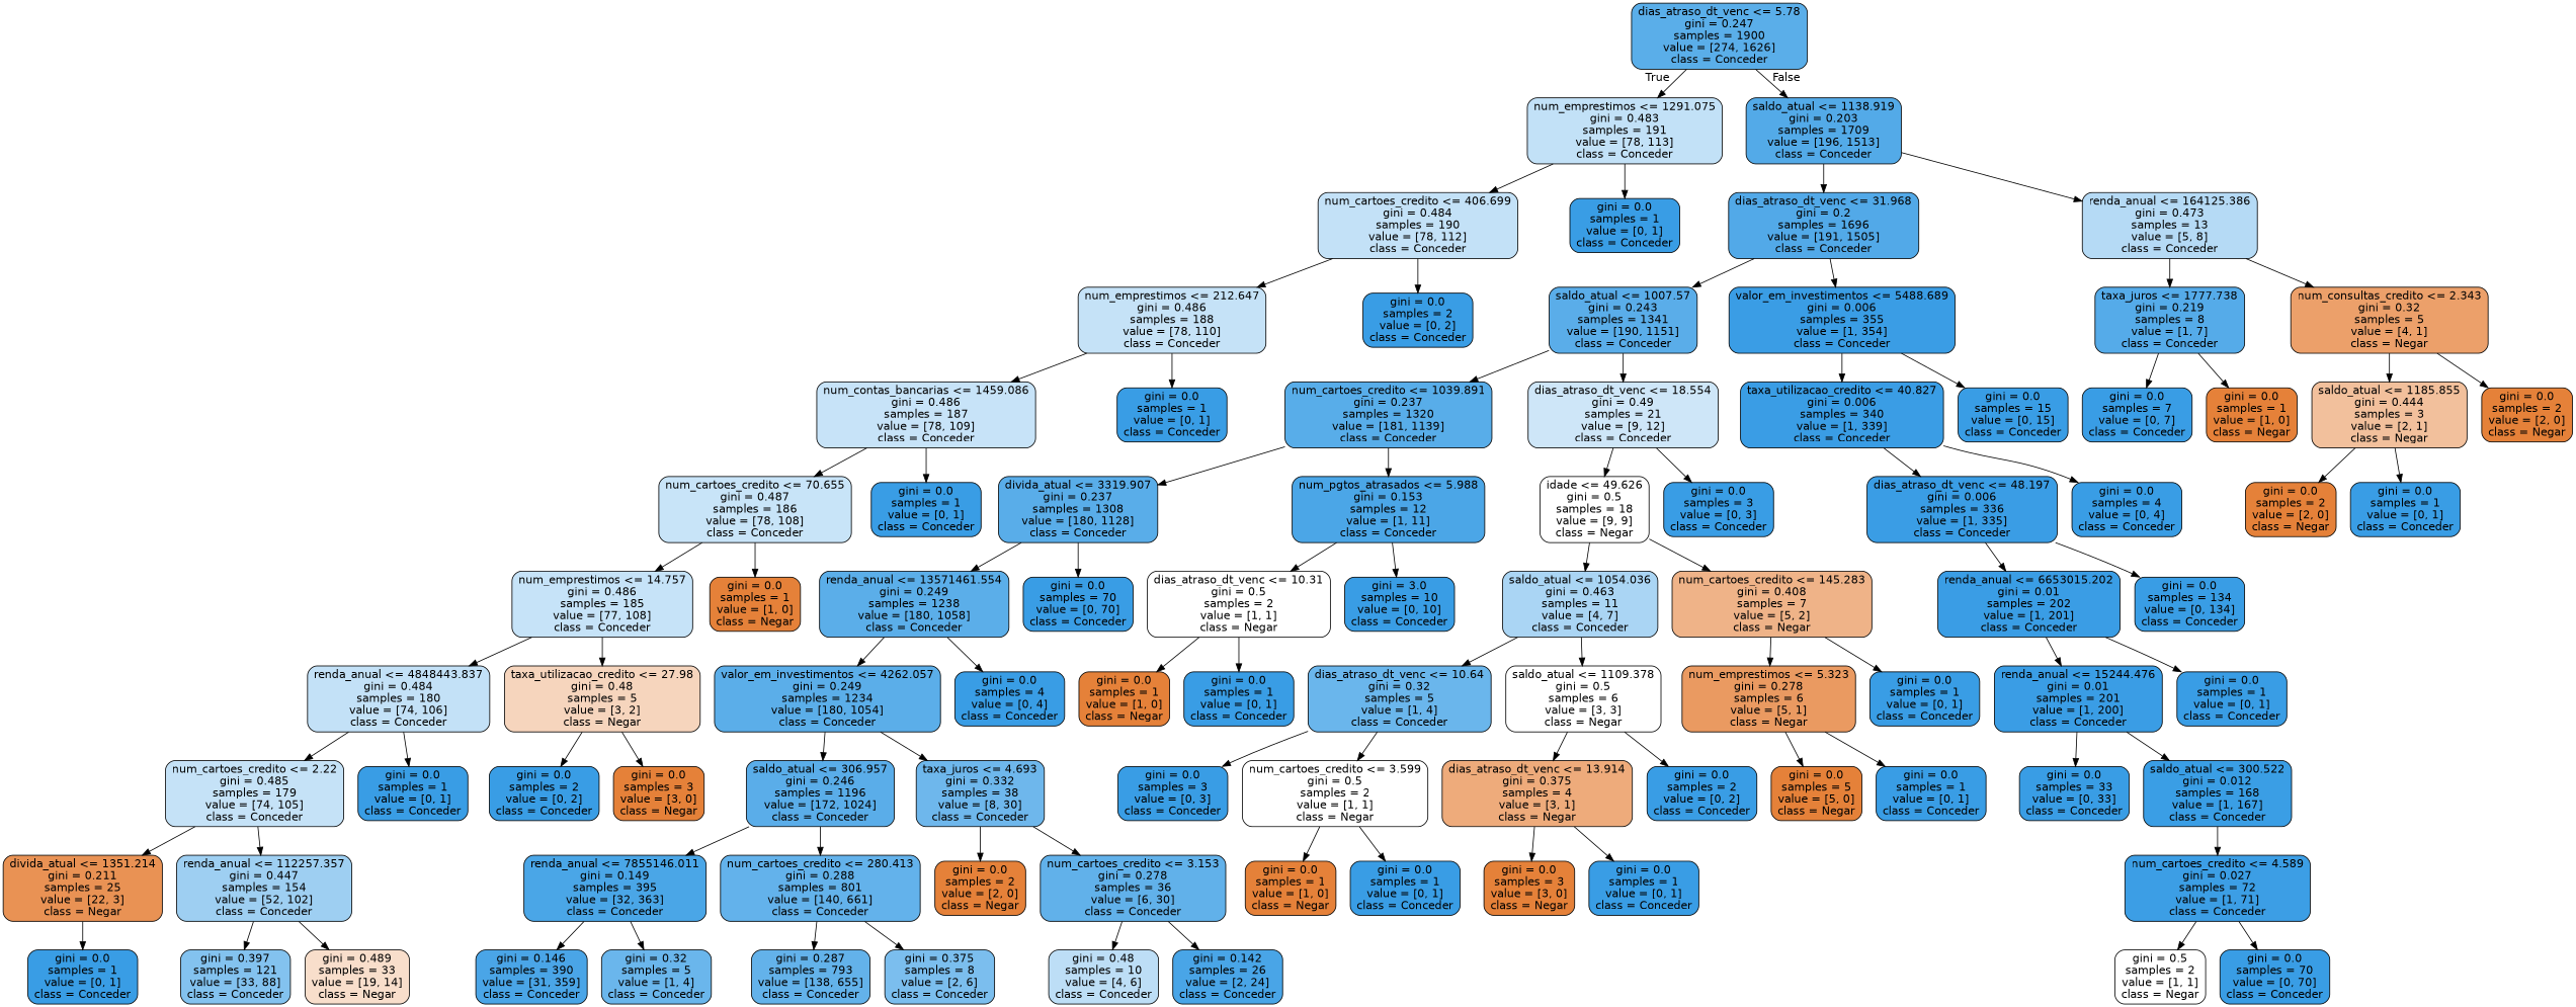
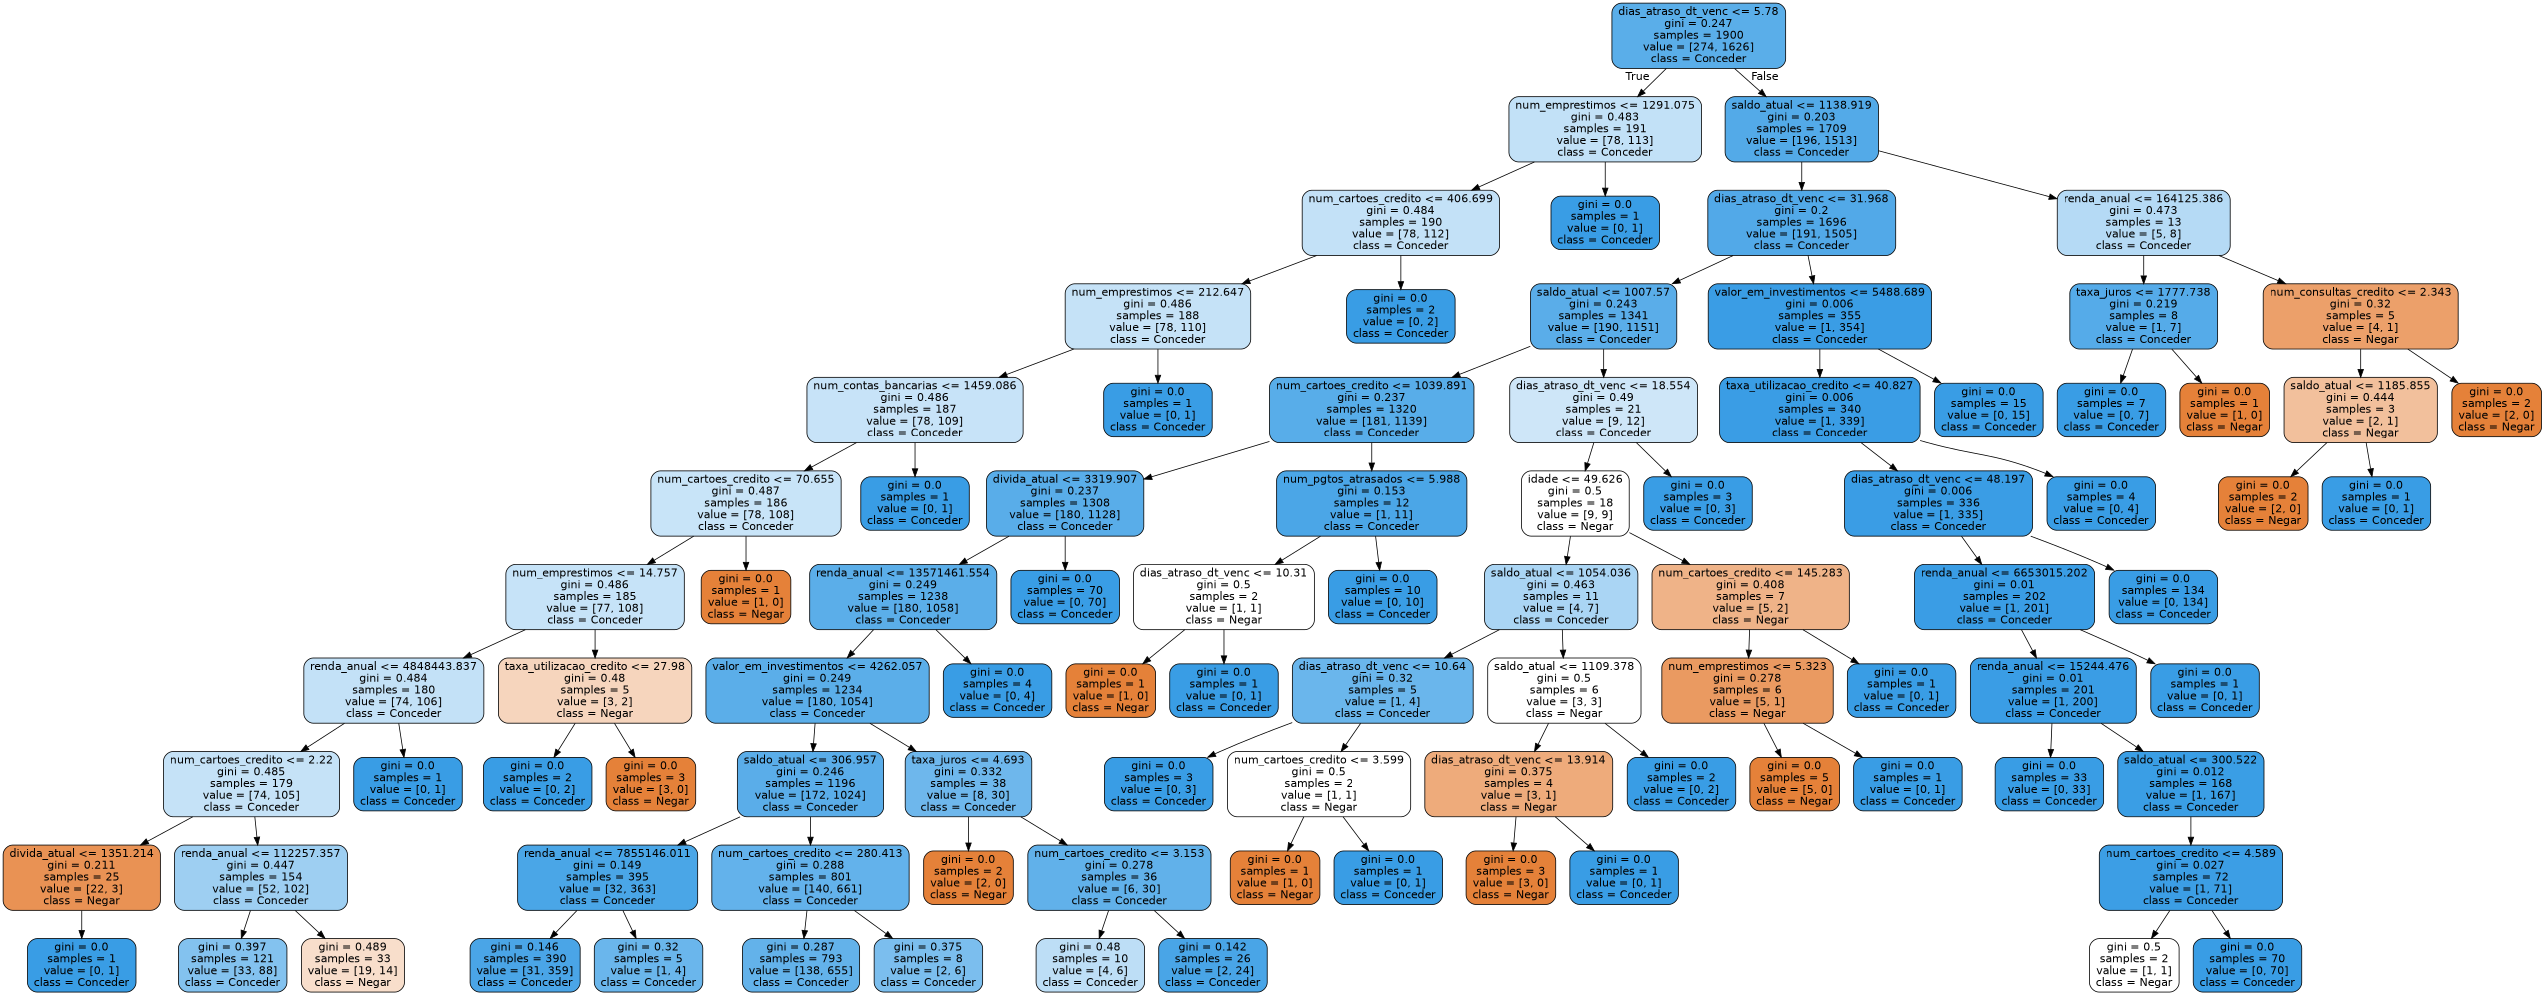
  digraph {
    node [color=black fillcolor="#399de5" fontname=helvetica shape=box style="filled, rounded"]
    edge [fontname=helvetica]
    n1 [fillcolor="#5aaee9" label="dias_atraso_dt_venc <= 5.78\ngini = 0.247\nsamples = 1900\nvalue = [274, 1626]\nclass = Conceder"]
    n2 [fillcolor="#c2e1f7" label="num_emprestimos <= 1291.075\ngini = 0.483\nsamples = 191\nvalue = [78, 113]\nclass = Conceder"]
    n3 [fillcolor="#53aae8" label="saldo_atual <= 1138.919\ngini = 0.203\nsamples = 1709\nvalue = [196, 1513]\nclass = Conceder"]
    n4 [fillcolor="#c3e1f7" label="num_cartoes_credito <= 406.699\ngini = 0.484\nsamples = 190\nvalue = [78, 112]\nclass = Conceder"]
    n5 [label="gini = 0.0\nsamples = 1\nvalue = [0, 1]\nclass = Conceder"]
    n6 [fillcolor="#52a9e8" label="dias_atraso_dt_venc <= 31.968\ngini = 0.2\nsamples = 1696\nvalue = [191, 1505]\nclass = Conceder"]
    n7 [fillcolor="#b5daf5" label="renda_anual <= 164125.386\ngini = 0.473\nsamples = 13\nvalue = [5, 8]\nclass = Conceder"]
    n8 [fillcolor="#c5e2f7" label="num_emprestimos <= 212.647\ngini = 0.486\nsamples = 188\nvalue = [78, 110]\nclass = Conceder"]
    n9 [label="gini = 0.0\nsamples = 2\nvalue = [0, 2]\nclass = Conceder"]
    n10 [fillcolor="#c7e3f8" label="num_contas_bancarias <= 1459.086\ngini = 0.486\nsamples = 187\nvalue = [78, 109]\nclass = Conceder"]
    n11 [label="gini = 0.0\nsamples = 1\nvalue = [0, 1]\nclass = Conceder"]
    n12 [fillcolor="#c8e4f8" label="num_cartoes_credito <= 70.655\ngini = 0.487\nsamples = 186\nvalue = [78, 108]\nclass = Conceder"]
    n13 [label="gini = 0.0\nsamples = 1\nvalue = [0, 1]\nclass = Conceder"]
    n14 [fillcolor="#c6e3f8" label="num_emprestimos <= 14.757\ngini = 0.486\nsamples = 185\nvalue = [77, 108]\nclass = Conceder"]
    n15 [fillcolor="#e58139" label="gini = 0.0\nsamples = 1\nvalue = [1, 0]\nclass = Negar"]
    n16 [fillcolor="#c3e1f7" label="renda_anual <= 4848443.837\ngini = 0.484\nsamples = 180\nvalue = [74, 106]\nclass = Conceder"]
    n17 [fillcolor="#f6d5bd" label="taxa_utilizacao_credito <= 27.98\ngini = 0.48\nsamples = 5\nvalue = [3, 2]\nclass = Negar"]
    n18 [fillcolor="#c5e2f7" label="num_cartoes_credito <= 2.22\ngini = 0.485\nsamples = 179\nvalue = [74, 105]\nclass = Conceder"]
    n19 [label="gini = 0.0\nsamples = 1\nvalue = [0, 1]\nclass = Conceder"]
    n20 [label="gini = 0.0\nsamples = 2\nvalue = [0, 2]\nclass = Conceder"]
    n21 [fillcolor="#e58139" label="gini = 0.0\nsamples = 3\nvalue = [3, 0]\nclass = Negar"]
    n22 [fillcolor="#e99254" label="divida_atual <= 1351.214\ngini = 0.211\nsamples = 25\nvalue = [22, 3]\nclass = Negar"]
    n23 [fillcolor="#9ecff2" label="renda_anual <= 112257.357\ngini = 0.447\nsamples = 154\nvalue = [52, 102]\nclass = Conceder"]
    n24 [label="gini = 0.0\nsamples = 1\nvalue = [0, 1]\nclass = Conceder"]
    n25 [fillcolor="#83c2ef" label="gini = 0.397\nsamples = 121\nvalue = [33, 88]\nclass = Conceder"]
    n26 [fillcolor="#f8decb" label="gini = 0.489\nsamples = 33\nvalue = [19, 14]\nclass = Negar"]
    n27 [fillcolor="#5aade9" label="saldo_atual <= 1007.57\ngini = 0.243\nsamples = 1341\nvalue = [190, 1151]\nclass = Conceder"]
    n28 [fillcolor="#3a9de5" label="valor_em_investimentos <= 5488.689\ngini = 0.006\nsamples = 355\nvalue = [1, 354]\nclass = Conceder"]
    n29 [fillcolor="#55abe9" label="taxa_juros <= 1777.738\ngini = 0.219\nsamples = 8\nvalue = [1, 7]\nclass = Conceder"]
    n30 [fillcolor="#eca06a" label="num_consultas_credito <= 2.343\ngini = 0.32\nsamples = 5\nvalue = [4, 1]\nclass = Negar"]
    n31 [fillcolor="#58ade9" label="num_cartoes_credito <= 1039.891\ngini = 0.237\nsamples = 1320\nvalue = [181, 1139]\nclass = Conceder"]
    n32 [fillcolor="#cee6f8" label="dias_atraso_dt_venc <= 18.554\ngini = 0.49\nsamples = 21\nvalue = [9, 12]\nclass = Conceder"]
    n33 [fillcolor="#3a9de5" label="taxa_utilizacao_credito <= 40.827\ngini = 0.006\nsamples = 340\nvalue = [1, 339]\nclass = Conceder"]
    n34 [label="gini = 0.0\nsamples = 15\nvalue = [0, 15]\nclass = Conceder"]
    n35 [fillcolor="#59ade9" label="divida_atual <= 3319.907\ngini = 0.237\nsamples = 1308\nvalue = [180, 1128]\nclass = Conceder"]
    n36 [fillcolor="#4ba6e7" label="num_pgtos_atrasados <= 5.988\ngini = 0.153\nsamples = 12\nvalue = [1, 11]\nclass = Conceder"]
    n37 [fillcolor="#ffffff" label="idade <= 49.626\ngini = 0.5\nsamples = 18\nvalue = [9, 9]\nclass = Negar"]
    n38 [label="gini = 0.0\nsamples = 3\nvalue = [0, 3]\nclass = Conceder"]
    n39 [fillcolor="#5baee9" label="renda_anual <= 13571461.554\ngini = 0.249\nsamples = 1238\nvalue = [180, 1058]\nclass = Conceder"]
    n40 [label="gini = 0.0\nsamples = 70\nvalue = [0, 70]\nclass = Conceder"]
    n41 [fillcolor="#ffffff" label="dias_atraso_dt_venc <= 10.31\ngini = 0.5\nsamples = 2\nvalue = [1, 1]\nclass = Negar"]
-   n42 [label="gini = 3.0\nsamples = 10\nvalue = [0, 10]\nclass = Conceder"]
+   n42 [label="gini = 0.0\nsamples = 10\nvalue = [0, 10]\nclass = Conceder"]
    n43 [fillcolor="#5baee9" label="valor_em_investimentos <= 4262.057\ngini = 0.249\nsamples = 1234\nvalue = [180, 1054]\nclass = Conceder"]
    n44 [label="gini = 0.0\nsamples = 4\nvalue = [0, 4]\nclass = Conceder"]
    n45 [fillcolor="#5aade9" label="saldo_atual <= 306.957\ngini = 0.246\nsamples = 1196\nvalue = [172, 1024]\nclass = Conceder"]
    n46 [fillcolor="#6eb7ec" label="taxa_juros <= 4.693\ngini = 0.332\nsamples = 38\nvalue = [8, 30]\nclass = Conceder"]
    n47 [fillcolor="#4aa6e7" label="renda_anual <= 7855146.011\ngini = 0.149\nsamples = 395\nvalue = [32, 363]\nclass = Conceder"]
    n48 [fillcolor="#63b2eb" label="num_cartoes_credito <= 280.413\ngini = 0.288\nsamples = 801\nvalue = [140, 661]\nclass = Conceder"]
    n49 [fillcolor="#e58139" label="gini = 0.0\nsamples = 2\nvalue = [2, 0]\nclass = Negar"]
    n50 [fillcolor="#61b1ea" label="num_cartoes_credito <= 3.153\ngini = 0.278\nsamples = 36\nvalue = [6, 30]\nclass = Conceder"]
    n51 [fillcolor="#4aa5e7" label="gini = 0.146\nsamples = 390\nvalue = [31, 359]\nclass = Conceder"]
    n52 [fillcolor="#6ab6ec" label="gini = 0.32\nsamples = 5\nvalue = [1, 4]\nclass = Conceder"]
    n53 [fillcolor="#63b2ea" label="gini = 0.287\nsamples = 793\nvalue = [138, 655]\nclass = Conceder"]
    n54 [fillcolor="#7bbeee" label="gini = 0.375\nsamples = 8\nvalue = [2, 6]\nclass = Conceder"]
    n55 [fillcolor="#bddef6" label="gini = 0.48\nsamples = 10\nvalue = [4, 6]\nclass = Conceder"]
    n56 [fillcolor="#49a5e7" label="gini = 0.142\nsamples = 26\nvalue = [2, 24]\nclass = Conceder"]
    n57 [fillcolor="#e58139" label="gini = 0.0\nsamples = 1\nvalue = [1, 0]\nclass = Negar"]
    n58 [label="gini = 0.0\nsamples = 1\nvalue = [0, 1]\nclass = Conceder"]
    n59 [fillcolor="#aad5f4" label="saldo_atual <= 1054.036\ngini = 0.463\nsamples = 11\nvalue = [4, 7]\nclass = Conceder"]
    n60 [fillcolor="#efb388" label="num_cartoes_credito <= 145.283\ngini = 0.408\nsamples = 7\nvalue = [5, 2]\nclass = Negar"]
    n61 [fillcolor="#6ab6ec" label="dias_atraso_dt_venc <= 10.64\ngini = 0.32\nsamples = 5\nvalue = [1, 4]\nclass = Conceder"]
    n62 [fillcolor="#ffffff" label="saldo_atual <= 1109.378\ngini = 0.5\nsamples = 6\nvalue = [3, 3]\nclass = Negar"]
    n63 [fillcolor="#ea9a61" label="num_emprestimos <= 5.323\ngini = 0.278\nsamples = 6\nvalue = [5, 1]\nclass = Negar"]
    n64 [label="gini = 0.0\nsamples = 1\nvalue = [0, 1]\nclass = Conceder"]
    n65 [label="gini = 0.0\nsamples = 3\nvalue = [0, 3]\nclass = Conceder"]
    n66 [fillcolor="#ffffff" label="num_cartoes_credito <= 3.599\ngini = 0.5\nsamples = 2\nvalue = [1, 1]\nclass = Negar"]
    n67 [fillcolor="#eeab7b" label="dias_atraso_dt_venc <= 13.914\ngini = 0.375\nsamples = 4\nvalue = [3, 1]\nclass = Negar"]
    n68 [label="gini = 0.0\nsamples = 2\nvalue = [0, 2]\nclass = Conceder"]
    n69 [fillcolor="#e58139" label="gini = 0.0\nsamples = 1\nvalue = [1, 0]\nclass = Negar"]
    n70 [label="gini = 0.0\nsamples = 1\nvalue = [0, 1]\nclass = Conceder"]
    n71 [fillcolor="#e58139" label="gini = 0.0\nsamples = 3\nvalue = [3, 0]\nclass = Negar"]
    n72 [label="gini = 0.0\nsamples = 1\nvalue = [0, 1]\nclass = Conceder"]
    n73 [fillcolor="#e58139" label="gini = 0.0\nsamples = 5\nvalue = [5, 0]\nclass = Negar"]
    n74 [label="gini = 0.0\nsamples = 1\nvalue = [0, 1]\nclass = Conceder"]
    n75 [fillcolor="#3a9de5" label="dias_atraso_dt_venc <= 48.197\ngini = 0.006\nsamples = 336\nvalue = [1, 335]\nclass = Conceder"]
    n76 [label="gini = 0.0\nsamples = 4\nvalue = [0, 4]\nclass = Conceder"]
    n77 [fillcolor="#3a9de5" label="renda_anual <= 6653015.202\ngini = 0.01\nsamples = 202\nvalue = [1, 201]\nclass = Conceder"]
    n78 [label="gini = 0.0\nsamples = 134\nvalue = [0, 134]\nclass = Conceder"]
    n79 [fillcolor="#3a9de5" label="renda_anual <= 15244.476\ngini = 0.01\nsamples = 201\nvalue = [1, 200]\nclass = Conceder"]
    n80 [label="gini = 0.0\nsamples = 1\nvalue = [0, 1]\nclass = Conceder"]
    n81 [label="gini = 0.0\nsamples = 33\nvalue = [0, 33]\nclass = Conceder"]
    n82 [fillcolor="#3a9ee5" label="saldo_atual <= 300.522\ngini = 0.012\nsamples = 168\nvalue = [1, 167]\nclass = Conceder"]
    n83 [fillcolor="#3c9ee5" label="num_cartoes_credito <= 4.589\ngini = 0.027\nsamples = 72\nvalue = [1, 71]\nclass = Conceder"]
    n84 [fillcolor="#ffffff" label="gini = 0.5\nsamples = 2\nvalue = [1, 1]\nclass = Negar"]
    n85 [label="gini = 0.0\nsamples = 70\nvalue = [0, 70]\nclass = Conceder"]
    n86 [label="gini = 0.0\nsamples = 7\nvalue = [0, 7]\nclass = Conceder"]
    n87 [fillcolor="#e58139" label="gini = 0.0\nsamples = 1\nvalue = [1, 0]\nclass = Negar"]
    n88 [fillcolor="#f2c09c" label="saldo_atual <= 1185.855\ngini = 0.444\nsamples = 3\nvalue = [2, 1]\nclass = Negar"]
    n89 [fillcolor="#e58139" label="gini = 0.0\nsamples = 2\nvalue = [2, 0]\nclass = Negar"]
    n90 [fillcolor="#e58139" label="gini = 0.0\nsamples = 2\nvalue = [2, 0]\nclass = Negar"]
    n91 [label="gini = 0.0\nsamples = 1\nvalue = [0, 1]\nclass = Conceder"]
    n1 -> n2 [headlabel=True labelangle=45 labeldistance=2.5]
    n1 -> n3 [headlabel=False labelangle=-45 labeldistance=2.5]
    n2 -> n4
    n2 -> n5
    n3 -> n6
    n3 -> n7
    n4 -> n8
    n4 -> n9
    n6 -> n27
    n6 -> n28
    n7 -> n29
    n7 -> n30
    n8 -> n10
    n8 -> n11
    n10 -> n12
    n10 -> n13
    n12 -> n14
    n12 -> n15
    n14 -> n16
    n14 -> n17
    n16 -> n18
    n16 -> n19
    n17 -> n20
    n17 -> n21
    n18 -> n22
    n18 -> n23
    n22 -> n24
    n23 -> n25
    n23 -> n26
    n27 -> n31
    n27 -> n32
    n28 -> n33
    n28 -> n34
    n29 -> n86
    n29 -> n87
    n30 -> n88
    n30 -> n89
    n31 -> n35
    n31 -> n36
    n32 -> n37
    n32 -> n38
    n33 -> n75
    n33 -> n76
    n35 -> n39
    n35 -> n40
    n36 -> n41
    n36 -> n42
    n37 -> n59
    n37 -> n60
    n39 -> n43
    n39 -> n44
    n41 -> n57
    n41 -> n58
    n43 -> n45
    n43 -> n46
    n45 -> n47
    n45 -> n48
    n46 -> n49
    n46 -> n50
    n47 -> n51
    n47 -> n52
    n48 -> n53
    n48 -> n54
    n50 -> n55
    n50 -> n56
    n59 -> n61
    n59 -> n62
    n60 -> n63
    n60 -> n64
    n61 -> n65
    n61 -> n66
    n62 -> n67
    n62 -> n68
    n63 -> n73
    n63 -> n74
    n66 -> n69
    n66 -> n70
    n67 -> n71
    n67 -> n72
    n75 -> n77
    n75 -> n78
    n77 -> n79
    n77 -> n80
    n79 -> n81
    n79 -> n82
    n82 -> n83
    n83 -> n84
    n83 -> n85
    n88 -> n90
    n88 -> n91
  }
